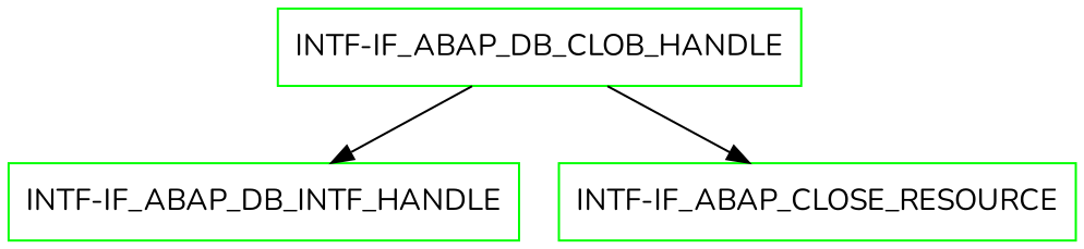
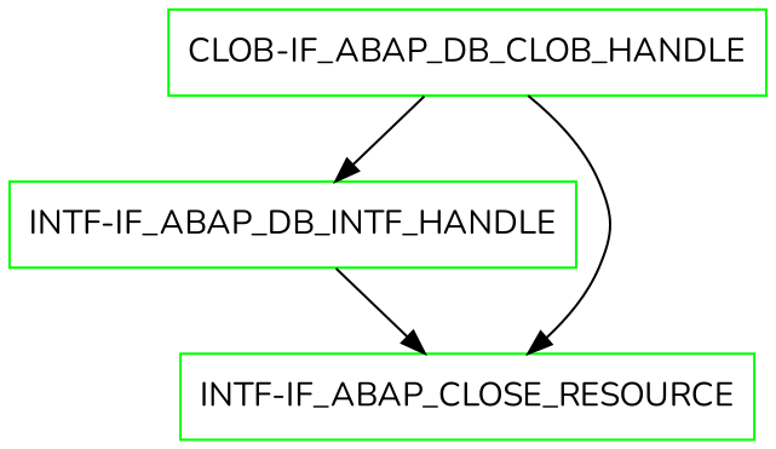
  digraph {
    fontname=Nunito
    node [color=green fontname=Nunito shape=box]
    edge [fontname=Nunito]
    n1 [label="INTF-IF_ABAP_DB_INTF_HANDLE"]
-   "INTF-IF_ABAP_DB_CLOB_HANDLE"
+   "INTF-IF_ABAP_DB_CLOB_HANDLE" [label="CLOB-IF_ABAP_DB_CLOB_HANDLE"]
    "INTF-IF_ABAP_CLOSE_RESOURCE"
+   n1 -> "INTF-IF_ABAP_CLOSE_RESOURCE"
    "INTF-IF_ABAP_DB_CLOB_HANDLE" -> n1
    "INTF-IF_ABAP_DB_CLOB_HANDLE" -> "INTF-IF_ABAP_CLOSE_RESOURCE"
  }
